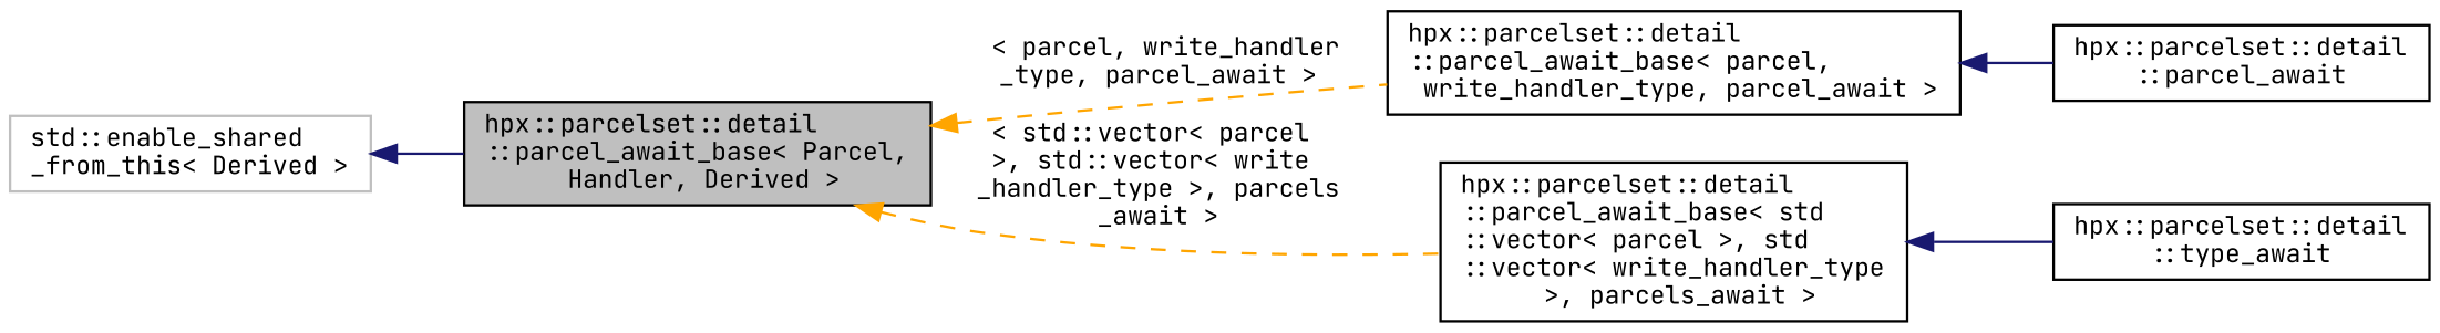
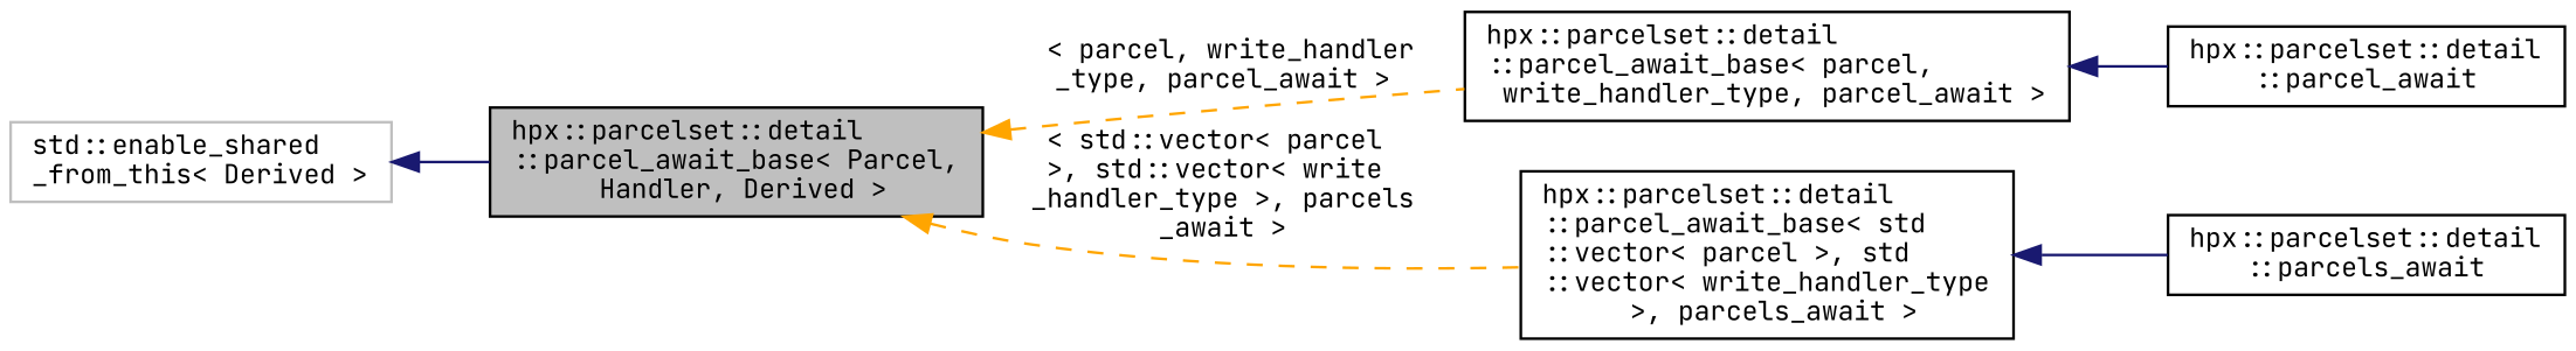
  digraph {
    rankdir=LR
    fontname="JetBrains Mono"
    node [color=black fillcolor=white fontname="JetBrains Mono" fontsize=10 shape=record style=filled]
    edge [color=midnightblue dir=back fontname="JetBrains Mono" fontsize=10 labelfontname=Helvetica labelfontsize=10 style=solid]
    n1 [fillcolor=grey75 fontcolor=black height=0.2 label="hpx::parcelset::detail\l::parcel_await_base\< Parcel,\l Handler, Derived \>" width=0.4]
    n2 [height=0.2 label="hpx::parcelset::detail\l::parcel_await_base\< parcel,\l write_handler_type, parcel_await \>" width=0.4]
    n3 [height=0.2 label="hpx::parcelset::detail\l::parcel_await_base\< std\l::vector\< parcel \>, std\l::vector\< write_handler_type\l \>, parcels_await \>" width=0.4]
    n4 [color=grey75 height=0.2 label="std::enable_shared\l_from_this\< Derived \>" width=0.4]
    n5 [height=0.2 label="hpx::parcelset::detail\l::parcel_await" width=0.4]
-   n6 [height=0.2 label="hpx::parcelset::detail\l::type_await" width=0.4]
+   n6 [height=0.2 label="hpx::parcelset::detail\l::parcels_await" width=0.4]
    n1 -> n2 [color=orange label=" \< parcel, write_handler\l_type, parcel_await \>" style=dashed]
    n1 -> n3 [color=orange label=" \< std::vector\< parcel\l \>, std::vector\< write\l_handler_type \>, parcels\l_await \>" style=dashed]
    n2 -> n5
    n3 -> n6
    n4 -> n1
  }
